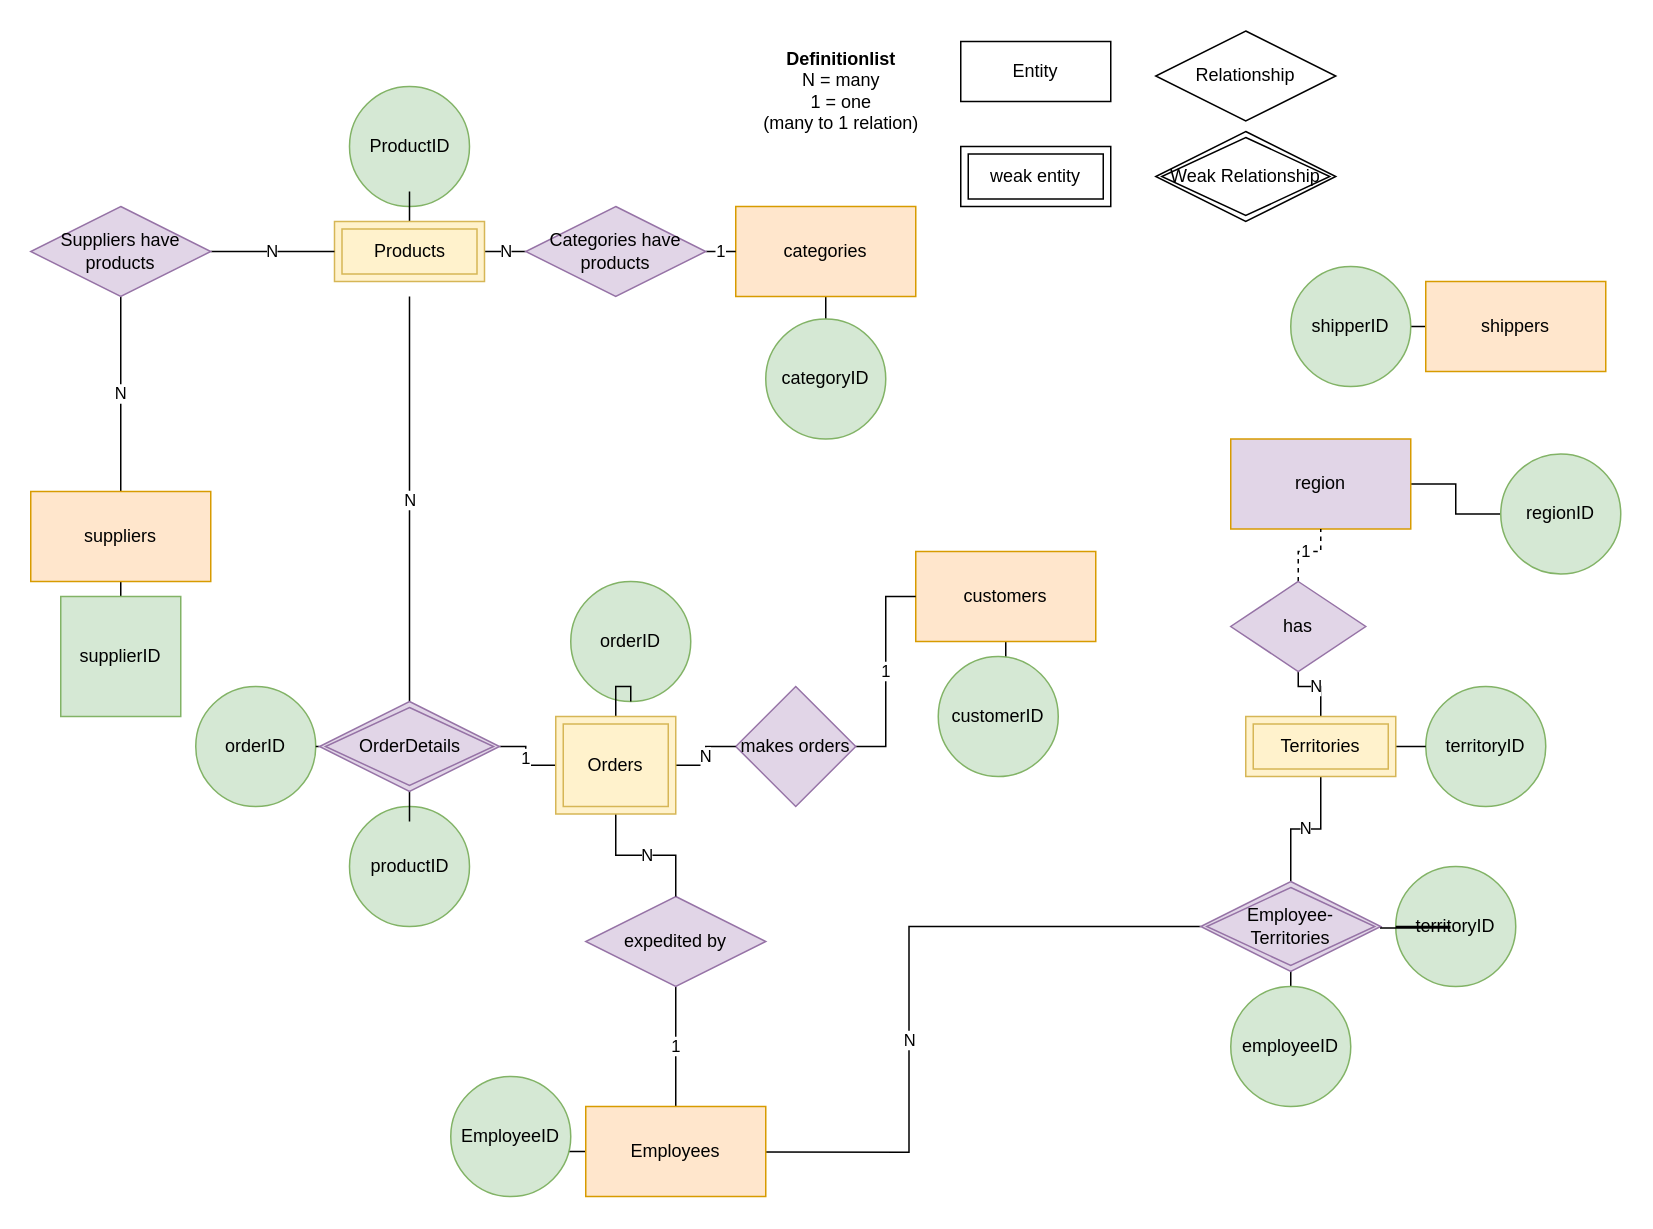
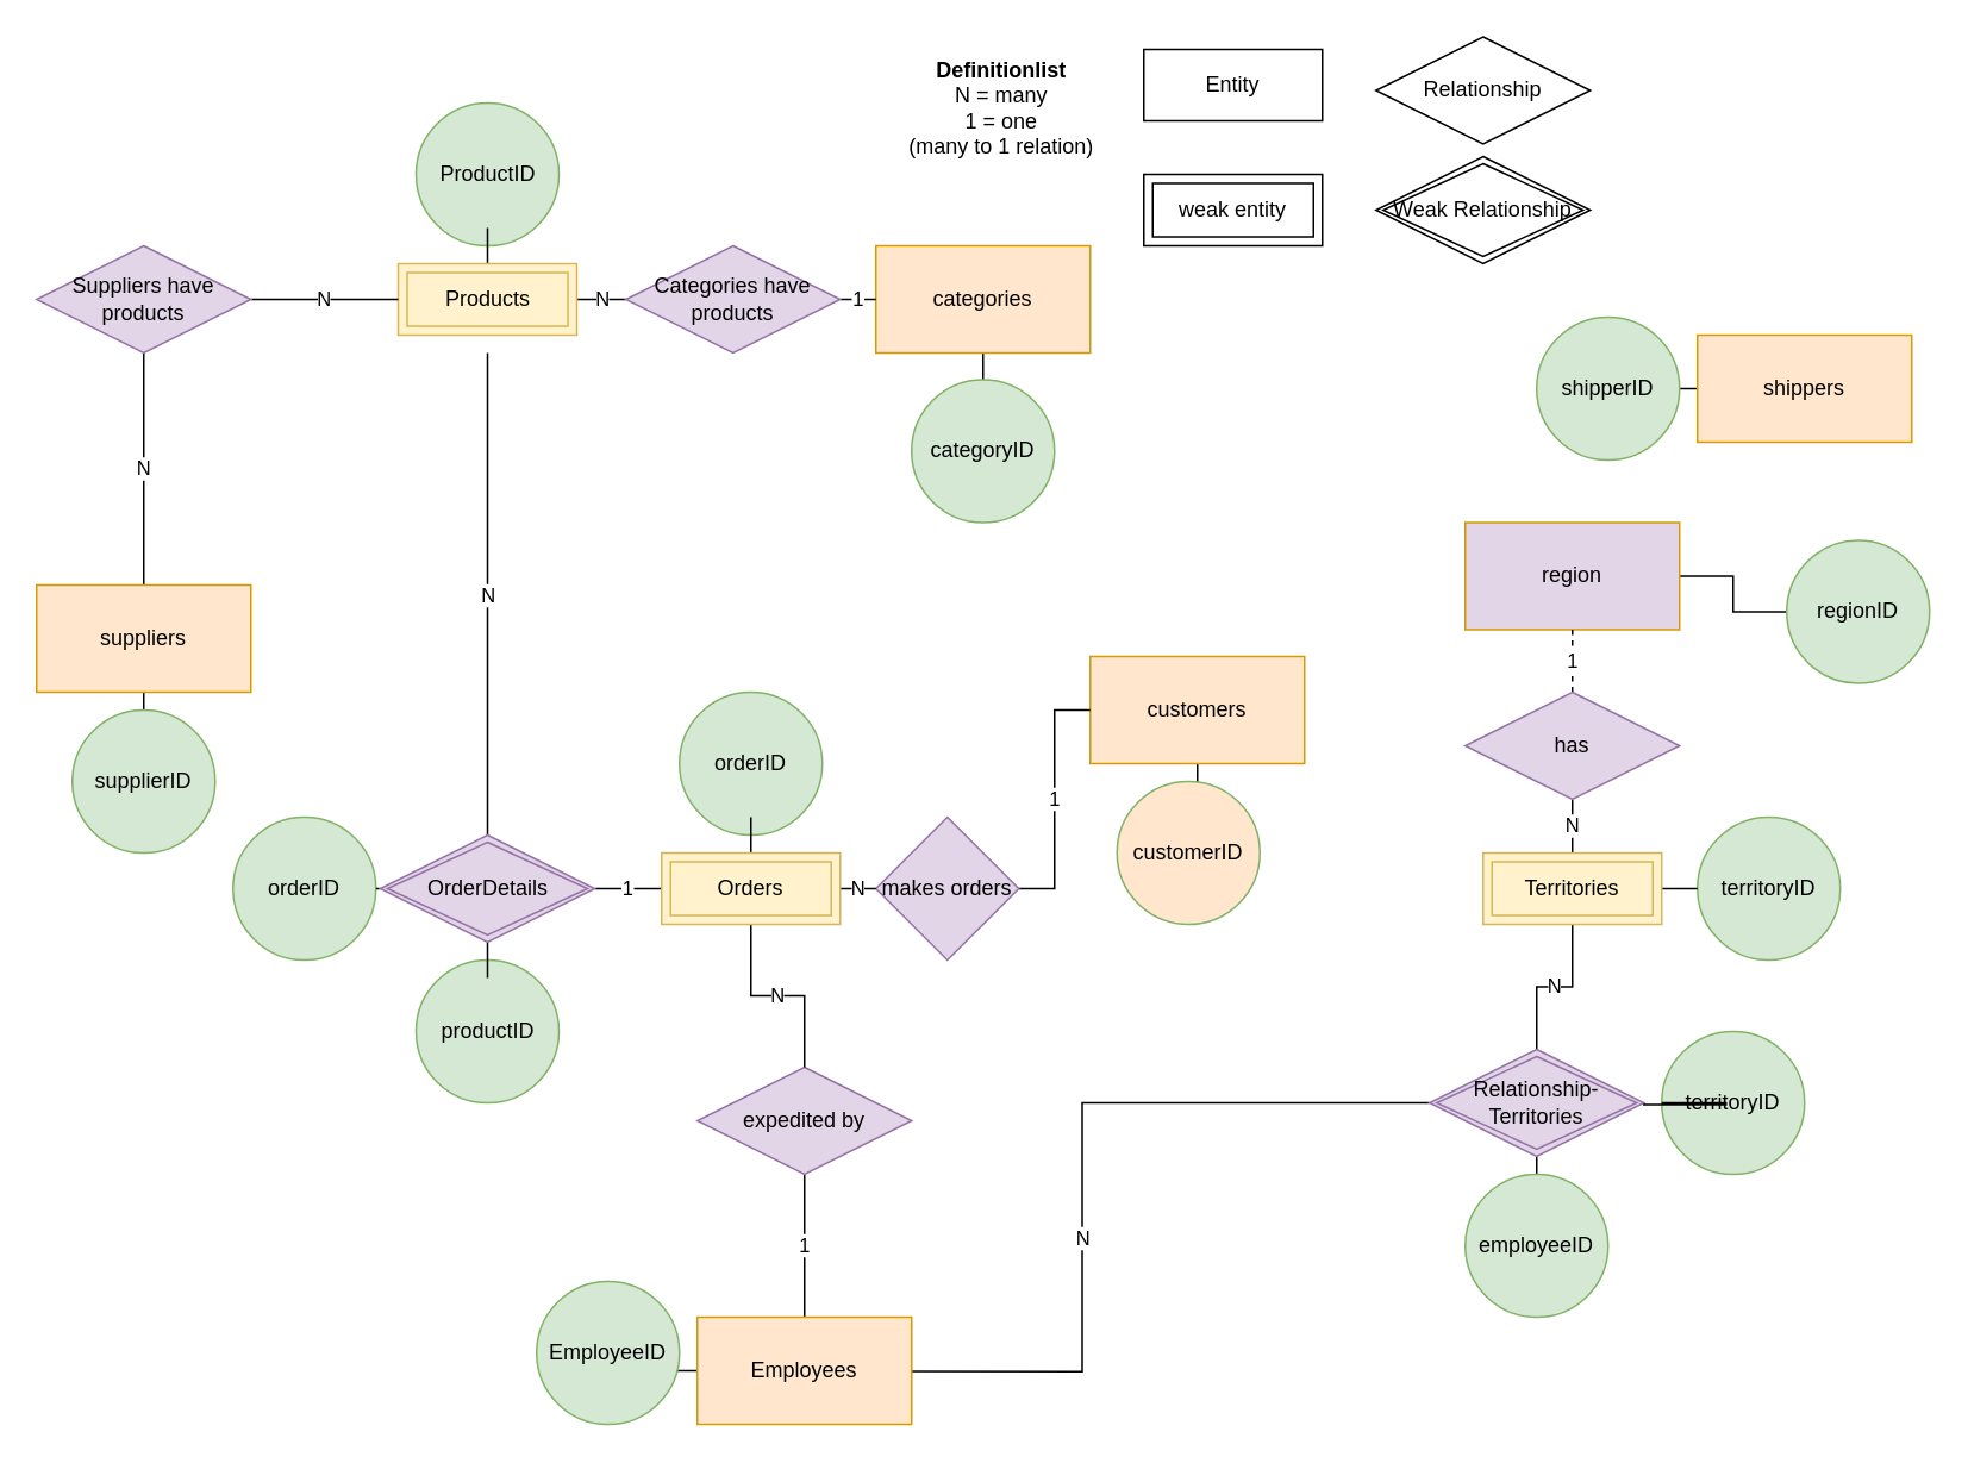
  <mxCell id="0" />
  <mxCell id="1" parent="0" />
  <mxCell id="2" value="" style="edgeStyle=orthogonalEdgeStyle;rounded=0;orthogonalLoop=1;jettySize=auto;html=1;endArrow=none;endFill=0;" edge="1" parent="1" source="5" target="17"><mxGeometry relative="1" as="geometry" /></mxCell>
  <mxCell id="3" value="N" style="edgeStyle=orthogonalEdgeStyle;rounded=0;orthogonalLoop=1;jettySize=auto;html=1;entryX=0;entryY=0.5;entryDx=0;entryDy=0;endArrow=none;endFill=0;" edge="1" parent="1" target="54"><mxGeometry relative="1" as="geometry"><mxPoint x="410" y="767.048" as="sourcePoint" /><mxPoint x="740" y="617" as="targetPoint" /></mxGeometry></mxCell>
  <mxCell id="4" value="1" style="edgeStyle=orthogonalEdgeStyle;rounded=0;orthogonalLoop=1;jettySize=auto;html=1;entryX=0.5;entryY=1;entryDx=0;entryDy=0;endArrow=none;endFill=0;" edge="1" parent="1" source="5" target="42"><mxGeometry relative="1" as="geometry" /></mxCell>
  <mxCell id="5" value="Employees" style="rounded=0;whiteSpace=wrap;html=1;fillColor=#ffe6cc;strokeColor=#d79b00;" vertex="1" parent="1"><mxGeometry x="390" y="737" width="120" height="60" as="geometry" /></mxCell>
  <mxCell id="6" value="" style="edgeStyle=orthogonalEdgeStyle;rounded=0;orthogonalLoop=1;jettySize=auto;html=1;endArrow=none;endFill=0;" edge="1" parent="1" source="7" target="25"><mxGeometry relative="1" as="geometry" /></mxCell>
  <mxCell id="7" value="categories" style="rounded=0;whiteSpace=wrap;html=1;fillColor=#ffe6cc;strokeColor=#d79b00;" vertex="1" parent="1"><mxGeometry x="490" y="137" width="120" height="60" as="geometry" /></mxCell>
  <mxCell id="8" value="" style="edgeStyle=orthogonalEdgeStyle;rounded=0;orthogonalLoop=1;jettySize=auto;html=1;endArrow=none;endFill=0;" edge="1" parent="1" source="9" target="20"><mxGeometry relative="1" as="geometry" /></mxCell>
  <mxCell id="9" value="region" style="rounded=0;whiteSpace=wrap;html=1;fillColor=#e1d5e7;strokeColor=#d79b00;" vertex="1" parent="1"><mxGeometry x="820" y="292" width="120" height="60" as="geometry" /></mxCell>
  <mxCell id="10" value="" style="edgeStyle=orthogonalEdgeStyle;rounded=0;orthogonalLoop=1;jettySize=auto;html=1;endArrow=none;endFill=0;" edge="1" parent="1" source="11" target="18"><mxGeometry relative="1" as="geometry" /></mxCell>
  <mxCell id="11" value="customers" style="rounded=0;whiteSpace=wrap;html=1;fillColor=#ffe6cc;strokeColor=#d79b00;" vertex="1" parent="1"><mxGeometry x="610" y="367" width="120" height="60" as="geometry" /></mxCell>
  <mxCell id="12" value="" style="edgeStyle=orthogonalEdgeStyle;rounded=0;orthogonalLoop=1;jettySize=auto;html=1;endArrow=none;endFill=0;" edge="1" parent="1" source="13" target="22"><mxGeometry relative="1" as="geometry" /></mxCell>
  <mxCell id="13" value="shippers" style="rounded=0;whiteSpace=wrap;html=1;fillColor=#ffe6cc;strokeColor=#d79b00;" vertex="1" parent="1"><mxGeometry x="950" y="187" width="120" height="60" as="geometry" /></mxCell>
  <mxCell id="14" value="" style="edgeStyle=orthogonalEdgeStyle;rounded=0;orthogonalLoop=1;jettySize=auto;html=1;endArrow=none;endFill=0;" edge="1" parent="1" source="16" target="23"><mxGeometry relative="1" as="geometry" /></mxCell>
  <mxCell id="15" value="N" style="edgeStyle=orthogonalEdgeStyle;rounded=0;orthogonalLoop=1;jettySize=auto;html=1;endArrow=none;endFill=0;entryX=0.5;entryY=1;entryDx=0;entryDy=0;" edge="1" parent="1" source="16" target="56"><mxGeometry relative="1" as="geometry"><mxPoint x="120" y="257" as="targetPoint" /></mxGeometry></mxCell>
  <mxCell id="16" value="suppliers " style="rounded=0;whiteSpace=wrap;html=1;fillColor=#ffe6cc;strokeColor=#d79b00;" vertex="1" parent="1"><mxGeometry x="20" y="327" width="120" height="60" as="geometry" /></mxCell>
  <mxCell id="17" value="EmployeeID" style="ellipse;whiteSpace=wrap;html=1;rounded=0;fillColor=#d5e8d4;strokeColor=#82b366;" vertex="1" parent="1"><mxGeometry x="300" y="717" width="80" height="80" as="geometry" /></mxCell>
- <mxCell id="18" value="customerID" style="ellipse;whiteSpace=wrap;html=1;rounded=0;fillColor=#d5e8d4;strokeColor=#82b366;" vertex="1" parent="1"><mxGeometry x="625" y="437" width="80" height="80" as="geometry" /></mxCell>
+ <mxCell id="18" value="customerID" style="ellipse;whiteSpace=wrap;html=1;rounded=0;fillColor=#ffe6cc;strokeColor=#82b366;" vertex="1" parent="1"><mxGeometry x="625" y="437" width="80" height="80" as="geometry" /></mxCell>
  <mxCell id="19" value="orderID" style="ellipse;whiteSpace=wrap;html=1;rounded=0;fillColor=#d5e8d4;strokeColor=#82b366;" vertex="1" parent="1"><mxGeometry x="380" y="387" width="80" height="80" as="geometry" /></mxCell>
  <mxCell id="20" value="regionID" style="ellipse;whiteSpace=wrap;html=1;rounded=0;fillColor=#d5e8d4;strokeColor=#82b366;" vertex="1" parent="1"><mxGeometry x="1000" y="302" width="80" height="80" as="geometry" /></mxCell>
  <mxCell id="21" value="ProductID" style="ellipse;whiteSpace=wrap;html=1;rounded=0;fillColor=#d5e8d4;strokeColor=#82b366;" vertex="1" parent="1"><mxGeometry x="232.5" y="57" width="80" height="80" as="geometry" /></mxCell>
  <mxCell id="22" value="shipperID" style="ellipse;whiteSpace=wrap;html=1;rounded=0;fillColor=#d5e8d4;strokeColor=#82b366;" vertex="1" parent="1"><mxGeometry x="860" y="177" width="80" height="80" as="geometry" /></mxCell>
- <mxCell id="23" value="supplierID" style="whiteSpace=wrap;html=1;fillColor=#d5e8d4;strokeColor=#82b366;rounded=0;" vertex="1" parent="1"><mxGeometry x="40" y="397" width="80" height="80" as="geometry" /></mxCell>
+ <mxCell id="23" value="supplierID" style="ellipse;whiteSpace=wrap;html=1;rounded=0;fillColor=#d5e8d4;strokeColor=#82b366;" vertex="1" parent="1"><mxGeometry x="40" y="397" width="80" height="80" as="geometry" /></mxCell>
  <mxCell id="24" value="territoryID" style="ellipse;whiteSpace=wrap;html=1;rounded=0;fillColor=#d5e8d4;strokeColor=#82b366;" vertex="1" parent="1"><mxGeometry x="950" y="457" width="80" height="80" as="geometry" /></mxCell>
  <mxCell id="25" value="categoryID" style="ellipse;whiteSpace=wrap;html=1;rounded=0;fillColor=#d5e8d4;strokeColor=#82b366;" vertex="1" parent="1"><mxGeometry x="510" y="212" width="80" height="80" as="geometry" /></mxCell>
  <mxCell id="26" style="edgeStyle=orthogonalEdgeStyle;rounded=0;orthogonalLoop=1;jettySize=auto;html=1;entryX=0.5;entryY=1;entryDx=0;entryDy=0;endArrow=none;endFill=0;" edge="1" parent="1" source="27" target="54"><mxGeometry relative="1" as="geometry" /></mxCell>
  <mxCell id="27" value="employeeID" style="ellipse;whiteSpace=wrap;html=1;rounded=0;fillColor=#d5e8d4;strokeColor=#82b366;" vertex="1" parent="1"><mxGeometry x="820" y="657" width="80" height="80" as="geometry" /></mxCell>
  <mxCell id="28" value="territoryID" style="ellipse;whiteSpace=wrap;html=1;rounded=0;fillColor=#d5e8d4;strokeColor=#82b366;" vertex="1" parent="1"><mxGeometry x="930" y="577" width="80" height="80" as="geometry" /></mxCell>
  <mxCell id="29" value="orderID" style="ellipse;whiteSpace=wrap;html=1;rounded=0;fillColor=#d5e8d4;strokeColor=#82b366;" vertex="1" parent="1"><mxGeometry x="130" y="457" width="80" height="80" as="geometry" /></mxCell>
  <mxCell id="30" value="productID" style="ellipse;whiteSpace=wrap;html=1;rounded=0;fillColor=#d5e8d4;strokeColor=#82b366;" vertex="1" parent="1"><mxGeometry x="232.5" y="537" width="80" height="80" as="geometry" /></mxCell>
  <mxCell id="31" value="N" style="edgeStyle=orthogonalEdgeStyle;rounded=0;orthogonalLoop=1;jettySize=auto;html=1;entryX=0.5;entryY=1;entryDx=0;entryDy=0;endArrow=none;endFill=0;exitX=0.5;exitY=0;exitDx=0;exitDy=0;" edge="1" parent="1" source="58"><mxGeometry relative="1" as="geometry"><mxPoint x="300" y="417" as="sourcePoint" /><mxPoint x="272.5" y="197" as="targetPoint" /></mxGeometry></mxCell>
  <mxCell id="32" style="edgeStyle=orthogonalEdgeStyle;rounded=0;orthogonalLoop=1;jettySize=auto;html=1;entryX=1;entryY=0.5;entryDx=0;entryDy=0;exitX=0;exitY=0.5;exitDx=0;exitDy=0;endArrow=none;endFill=0;" edge="1" parent="1" source="58" target="29"><mxGeometry relative="1" as="geometry"><mxPoint x="260.048" y="457.048" as="sourcePoint" /></mxGeometry></mxCell>
  <mxCell id="33" value="1" style="edgeStyle=orthogonalEdgeStyle;rounded=0;orthogonalLoop=1;jettySize=auto;html=1;entryX=0;entryY=0.5;entryDx=0;entryDy=0;endArrow=none;endFill=0;" edge="1" parent="1" source="34" target="11"><mxGeometry relative="1" as="geometry" /></mxCell>
  <mxCell id="34" value="makes orders" style="rhombus;whiteSpace=wrap;html=1;fillColor=#e1d5e7;strokeColor=#9673a6;" vertex="1" parent="1"><mxGeometry x="490" y="457" width="80" height="80" as="geometry" /></mxCell>
  <mxCell id="35" style="edgeStyle=orthogonalEdgeStyle;rounded=0;orthogonalLoop=1;jettySize=auto;html=1;entryX=0;entryY=0.5;entryDx=0;entryDy=0;endArrow=none;endFill=0;exitX=1;exitY=0.5;exitDx=0;exitDy=0;" edge="1" parent="1" source="54" target="28"><mxGeometry relative="1" as="geometry"><mxPoint x="950" y="617" as="sourcePoint" /><Array as="points"><mxPoint x="966" y="618" /></Array></mxGeometry></mxCell>
  <mxCell id="36" value="N" style="edgeStyle=orthogonalEdgeStyle;rounded=0;orthogonalLoop=1;jettySize=auto;html=1;entryX=0.5;entryY=1;entryDx=0;entryDy=0;endArrow=none;endFill=0;exitX=0.5;exitY=0;exitDx=0;exitDy=0;" edge="1" parent="1" source="54" target="39"><mxGeometry relative="1" as="geometry"><mxPoint x="880" y="577" as="sourcePoint" /></mxGeometry></mxCell>
  <mxCell id="37" style="edgeStyle=orthogonalEdgeStyle;rounded=0;orthogonalLoop=1;jettySize=auto;html=1;entryX=0;entryY=0.5;entryDx=0;entryDy=0;endArrow=none;endFill=0;" edge="1" parent="1" source="39" target="24"><mxGeometry relative="1" as="geometry" /></mxCell>
  <mxCell id="38" value="N" style="edgeStyle=orthogonalEdgeStyle;rounded=0;orthogonalLoop=1;jettySize=auto;html=1;entryX=0.5;entryY=1;entryDx=0;entryDy=0;endArrow=none;endFill=0;" edge="1" parent="1" source="39" target="41"><mxGeometry relative="1" as="geometry" /></mxCell>
  <mxCell id="39" value="Territories" style="shape=ext;margin=3;double=1;whiteSpace=wrap;html=1;align=center;fillColor=#fff2cc;strokeColor=#d6b656;" vertex="1" parent="1"><mxGeometry x="830" y="477" width="100" height="40" as="geometry" /></mxCell>
  <mxCell id="40" value="1" style="edgeStyle=orthogonalEdgeStyle;rounded=0;orthogonalLoop=1;jettySize=auto;html=1;endArrow=none;endFill=0;dashed=1;" edge="1" parent="1" source="41" target="9"><mxGeometry relative="1" as="geometry" /></mxCell>
- <mxCell id="41" value="has" style="shape=rhombus;perimeter=rhombusPerimeter;whiteSpace=wrap;html=1;align=center;fillColor=#e1d5e7;strokeColor=#9673a6;" vertex="1" parent="1"><mxGeometry x="820" y="387" width="90" height="60" as="geometry" /></mxCell>
+ <mxCell id="41" value="has" style="shape=rhombus;perimeter=rhombusPerimeter;whiteSpace=wrap;html=1;align=center;fillColor=#e1d5e7;strokeColor=#9673a6;" vertex="1" parent="1"><mxGeometry x="820" y="387" width="120" height="60" as="geometry" /></mxCell>
  <mxCell id="42" value="expedited by" style="shape=rhombus;perimeter=rhombusPerimeter;whiteSpace=wrap;html=1;align=center;fillColor=#e1d5e7;strokeColor=#9673a6;" vertex="1" parent="1"><mxGeometry x="390" y="597" width="120" height="60" as="geometry" /></mxCell>
  <mxCell id="43" value="N" style="edgeStyle=orthogonalEdgeStyle;rounded=0;orthogonalLoop=1;jettySize=auto;html=1;endArrow=none;endFill=0;" edge="1" parent="1" source="47" target="42"><mxGeometry relative="1" as="geometry" /></mxCell>
  <mxCell id="44" value="N" style="edgeStyle=orthogonalEdgeStyle;rounded=0;orthogonalLoop=1;jettySize=auto;html=1;endArrow=none;endFill=0;" edge="1" parent="1" source="47" target="34"><mxGeometry relative="1" as="geometry" /></mxCell>
  <mxCell id="45" value="" style="edgeStyle=orthogonalEdgeStyle;rounded=0;orthogonalLoop=1;jettySize=auto;html=1;endArrow=none;endFill=0;" edge="1" parent="1" source="47" target="19"><mxGeometry relative="1" as="geometry" /></mxCell>
  <mxCell id="46" value="1" style="edgeStyle=orthogonalEdgeStyle;rounded=0;orthogonalLoop=1;jettySize=auto;html=1;endArrow=none;endFill=0;entryX=1;entryY=0.5;entryDx=0;entryDy=0;" edge="1" parent="1" source="47" target="58"><mxGeometry relative="1" as="geometry"><mxPoint x="339.952" y="457.048" as="targetPoint" /></mxGeometry></mxCell>
- <mxCell id="47" value="Orders" style="shape=ext;margin=3;double=1;whiteSpace=wrap;html=1;align=center;fillColor=#fff2cc;strokeColor=#d6b656;" vertex="1" parent="1"><mxGeometry x="370" y="477" width="80" height="65" as="geometry" /></mxCell>
+ <mxCell id="47" value="Orders" style="shape=ext;margin=3;double=1;whiteSpace=wrap;html=1;align=center;fillColor=#fff2cc;strokeColor=#d6b656;" vertex="1" parent="1"><mxGeometry x="370" y="477" width="100" height="40" as="geometry" /></mxCell>
  <mxCell id="48" value="N" style="edgeStyle=orthogonalEdgeStyle;rounded=0;orthogonalLoop=1;jettySize=auto;html=1;entryX=0;entryY=0.5;entryDx=0;entryDy=0;endArrow=none;endFill=0;" edge="1" parent="1" source="50" target="55"><mxGeometry relative="1" as="geometry"><mxPoint x="350" y="167" as="targetPoint" /></mxGeometry></mxCell>
  <mxCell id="49" value="" style="edgeStyle=orthogonalEdgeStyle;rounded=0;orthogonalLoop=1;jettySize=auto;html=1;endArrow=none;endFill=0;" edge="1" parent="1" source="50" target="21"><mxGeometry relative="1" as="geometry" /></mxCell>
  <mxCell id="50" value="Products" style="shape=ext;margin=3;double=1;whiteSpace=wrap;html=1;align=center;fillColor=#fff2cc;strokeColor=#d6b656;" vertex="1" parent="1"><mxGeometry x="222.5" y="147" width="100" height="40" as="geometry" /></mxCell>
  <mxCell id="51" value="1" style="edgeStyle=orthogonalEdgeStyle;rounded=0;orthogonalLoop=1;jettySize=auto;html=1;endArrow=none;endFill=0;exitX=1;exitY=0.5;exitDx=0;exitDy=0;" edge="1" parent="1" source="55" target="7"><mxGeometry relative="1" as="geometry"><mxPoint x="469.905" y="167.048" as="sourcePoint" /></mxGeometry></mxCell>
  <mxCell id="52" value="N" style="edgeStyle=orthogonalEdgeStyle;rounded=0;orthogonalLoop=1;jettySize=auto;html=1;entryX=0;entryY=0.5;entryDx=0;entryDy=0;endArrow=none;endFill=0;exitX=1;exitY=0.5;exitDx=0;exitDy=0;" edge="1" parent="1" source="56" target="50"><mxGeometry relative="1" as="geometry"><mxPoint x="179.905" y="227.048" as="sourcePoint" /></mxGeometry></mxCell>
  <mxCell id="53" value="&lt;div&gt;&lt;b&gt;Definitionlist&lt;/b&gt;&lt;br&gt;&lt;/div&gt;&lt;div&gt;N = many&lt;/div&gt;&lt;div&gt;1 = one &lt;br&gt;&lt;/div&gt;&lt;div&gt;(many to 1 relation)&lt;br&gt;&lt;/div&gt;" style="text;html=1;align=center;verticalAlign=middle;resizable=0;points=[];autosize=1;strokeColor=none;fillColor=none;" vertex="1" parent="1"><mxGeometry x="495" y="25" width="130" height="70" as="geometry" /></mxCell>
- <mxCell id="54" value="&lt;div&gt;Employee-&lt;/div&gt;&lt;div&gt;Territories&lt;br&gt;&lt;/div&gt;" style="shape=rhombus;double=1;perimeter=rhombusPerimeter;whiteSpace=wrap;html=1;align=center;fillColor=#e1d5e7;strokeColor=#9673a6;" vertex="1" parent="1"><mxGeometry x="800" y="587" width="120" height="60" as="geometry" /></mxCell>
+ <mxCell id="54" value="&lt;div&gt;Relationship-&lt;/div&gt;&lt;div&gt;Territories&lt;br&gt;&lt;/div&gt;" style="shape=rhombus;double=1;perimeter=rhombusPerimeter;whiteSpace=wrap;html=1;align=center;fillColor=#e1d5e7;strokeColor=#9673a6;" vertex="1" parent="1"><mxGeometry x="800" y="587" width="120" height="60" as="geometry" /></mxCell>
  <mxCell id="55" value="Categories have products" style="shape=rhombus;perimeter=rhombusPerimeter;whiteSpace=wrap;html=1;align=center;fillColor=#e1d5e7;strokeColor=#9673a6;" vertex="1" parent="1"><mxGeometry x="350" y="137" width="120" height="60" as="geometry" /></mxCell>
  <mxCell id="56" value="Suppliers have products" style="shape=rhombus;perimeter=rhombusPerimeter;whiteSpace=wrap;html=1;align=center;fillColor=#e1d5e7;strokeColor=#9673a6;" vertex="1" parent="1"><mxGeometry x="20" y="137" width="120" height="60" as="geometry" /></mxCell>
  <mxCell id="57" style="edgeStyle=orthogonalEdgeStyle;rounded=0;orthogonalLoop=1;jettySize=auto;html=1;entryX=0.5;entryY=0;entryDx=0;entryDy=0;endArrow=none;endFill=0;" edge="1" parent="1" source="58" target="30"><mxGeometry relative="1" as="geometry" /></mxCell>
  <mxCell id="58" value="OrderDetails" style="shape=rhombus;double=1;perimeter=rhombusPerimeter;whiteSpace=wrap;html=1;align=center;fillColor=#e1d5e7;strokeColor=#9673a6;" vertex="1" parent="1"><mxGeometry x="212.5" y="467" width="120" height="60" as="geometry" /></mxCell>
  <mxCell id="59" value="Entity" style="whiteSpace=wrap;html=1;align=center;" vertex="1" parent="1"><mxGeometry x="640" y="27" width="100" height="40" as="geometry" /></mxCell>
  <mxCell id="60" value="weak entity" style="shape=ext;margin=3;double=1;whiteSpace=wrap;html=1;align=center;" vertex="1" parent="1"><mxGeometry x="640" y="97" width="100" height="40" as="geometry" /></mxCell>
  <mxCell id="61" value="Relationship" style="shape=rhombus;perimeter=rhombusPerimeter;whiteSpace=wrap;html=1;align=center;" vertex="1" parent="1"><mxGeometry x="770" y="20" width="120" height="60" as="geometry" /></mxCell>
  <mxCell id="62" value="Weak Relationship" style="shape=rhombus;double=1;perimeter=rhombusPerimeter;whiteSpace=wrap;html=1;align=center;" vertex="1" parent="1"><mxGeometry x="770" y="87" width="120" height="60" as="geometry" /></mxCell>
